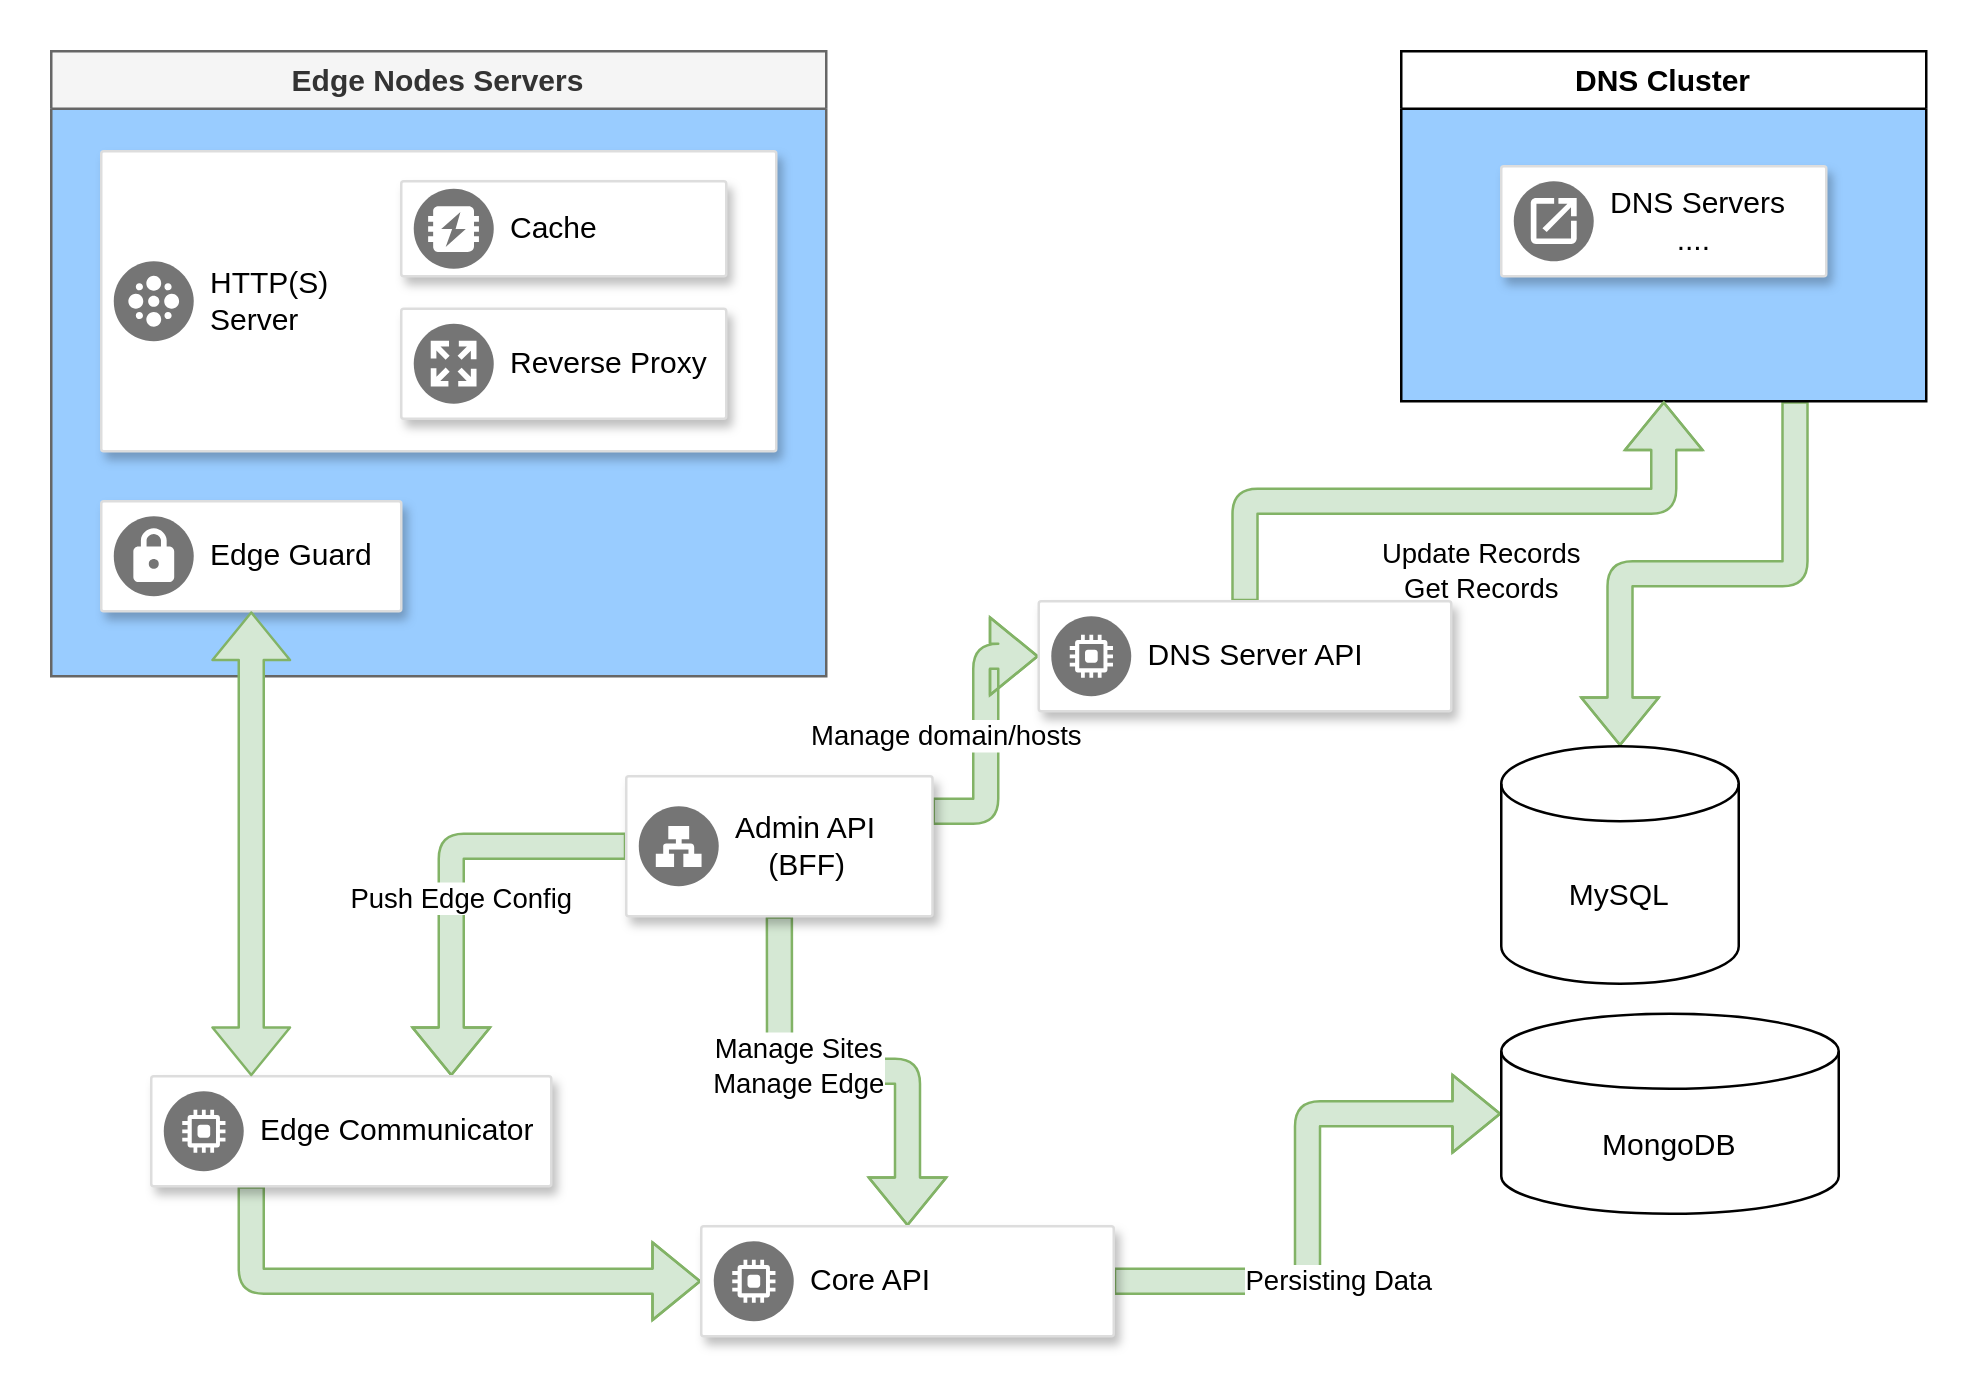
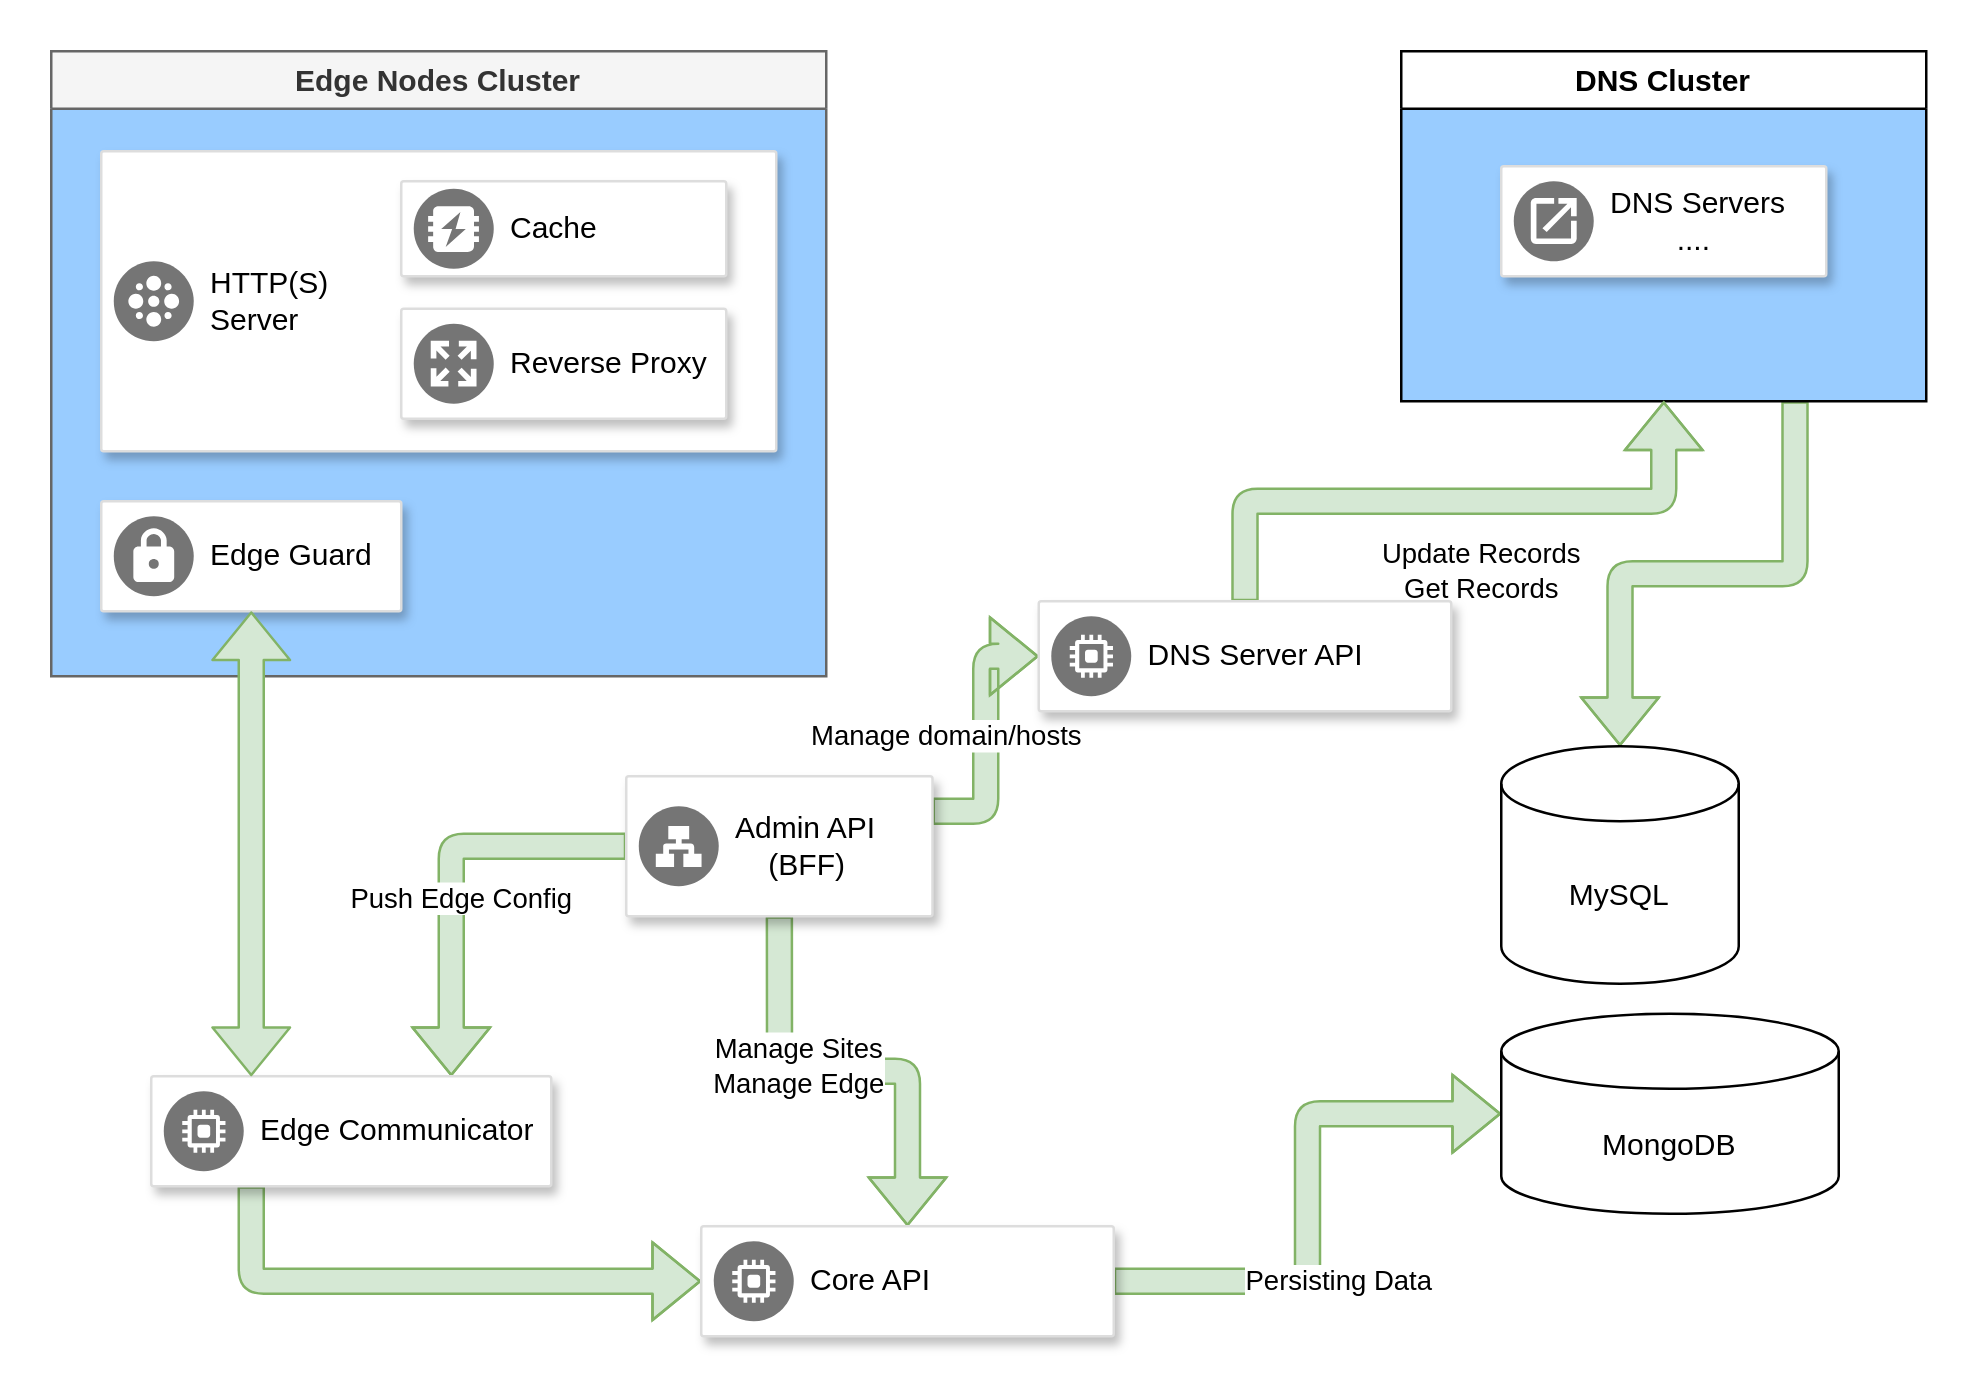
  <mxCell id="0" />
  <mxCell id="1" parent="0" />
- <mxCell id="2" value="Edge Nodes Servers" style="swimlane;fillColor=#f5f5f5;strokeColor=#666666;fontColor=#333333;swimlaneFillColor=#99CCFF;" vertex="1" parent="1"><mxGeometry x="20" y="20" width="310" height="250" as="geometry" /></mxCell>
+ <mxCell id="2" value="Edge Nodes Cluster" style="swimlane;fillColor=#f5f5f5;strokeColor=#666666;fontColor=#333333;swimlaneFillColor=#99CCFF;" vertex="1" parent="1"><mxGeometry x="20" y="20" width="310" height="250" as="geometry" /></mxCell>
  <mxCell id="3" value="" style="strokeColor=#dddddd;shadow=1;strokeWidth=1;rounded=1;absoluteArcSize=1;arcSize=2;" vertex="1" parent="2"><mxGeometry x="20" y="40" width="270" height="120" as="geometry" /></mxCell>
  <mxCell id="4" value="HTTP(S)&lt;br&gt;Server" style="sketch=0;dashed=0;connectable=0;html=1;fillColor=#757575;strokeColor=none;shape=mxgraph.gcp2.cluster;part=1;labelPosition=right;verticalLabelPosition=middle;align=left;verticalAlign=middle;spacingLeft=5;fontSize=12;" vertex="1" parent="3"><mxGeometry y="0.5" width="32" height="32" relative="1" as="geometry"><mxPoint x="5" y="-16" as="offset" /></mxGeometry></mxCell>
  <mxCell id="5" value="" style="strokeColor=#dddddd;shadow=1;strokeWidth=1;rounded=1;absoluteArcSize=1;arcSize=2;" vertex="1" parent="3"><mxGeometry x="120" y="12" width="130" height="38" as="geometry" /></mxCell>
  <mxCell id="6" value="Cache" style="sketch=0;dashed=0;connectable=0;html=1;fillColor=#757575;strokeColor=none;shape=mxgraph.gcp2.memcache;part=1;labelPosition=right;verticalLabelPosition=middle;align=left;verticalAlign=middle;spacingLeft=5;fontSize=12;" vertex="1" parent="5"><mxGeometry y="0.5" width="32" height="32" relative="1" as="geometry"><mxPoint x="5" y="-16" as="offset" /></mxGeometry></mxCell>
  <mxCell id="7" value="" style="strokeColor=#dddddd;shadow=1;strokeWidth=1;rounded=1;absoluteArcSize=1;arcSize=2;" vertex="1" parent="3"><mxGeometry x="120" y="63" width="130" height="44" as="geometry" /></mxCell>
  <mxCell id="8" value="Reverse Proxy" style="sketch=0;dashed=0;connectable=0;html=1;fillColor=#757575;strokeColor=none;shape=mxgraph.gcp2.nat;part=1;labelPosition=right;verticalLabelPosition=middle;align=left;verticalAlign=middle;spacingLeft=5;fontSize=12;" vertex="1" parent="7"><mxGeometry y="0.5" width="32" height="32" relative="1" as="geometry"><mxPoint x="5" y="-16" as="offset" /></mxGeometry></mxCell>
  <mxCell id="9" value="" style="strokeColor=#dddddd;shadow=1;strokeWidth=1;rounded=1;absoluteArcSize=1;arcSize=2;" vertex="1" parent="2"><mxGeometry x="20" y="180" width="120" height="44" as="geometry" /></mxCell>
  <mxCell id="10" value="Edge Guard" style="sketch=0;dashed=0;connectable=0;html=1;fillColor=#757575;strokeColor=none;shape=mxgraph.gcp2.squid_proxy;part=1;labelPosition=right;verticalLabelPosition=middle;align=left;verticalAlign=middle;spacingLeft=5;fontSize=12;" vertex="1" parent="9"><mxGeometry y="0.5" width="32" height="32" relative="1" as="geometry"><mxPoint x="5" y="-16" as="offset" /></mxGeometry></mxCell>
  <mxCell id="11" style="edgeStyle=orthogonalEdgeStyle;shape=flexArrow;html=1;exitX=0.75;exitY=1;exitDx=0;exitDy=0;entryX=0.5;entryY=0;entryDx=0;entryDy=0;entryPerimeter=0;startArrow=none;startFill=0;fillColor=#d5e8d4;strokeColor=#82b366;" edge="1" parent="1" source="12" target="36"><mxGeometry relative="1" as="geometry" /></mxCell>
  <mxCell id="12" value="DNS Cluster" style="swimlane;swimlaneFillColor=#99CCFF;" vertex="1" parent="1"><mxGeometry x="560" y="20" width="210" height="140" as="geometry" /></mxCell>
  <mxCell id="13" value="" style="strokeColor=#dddddd;shadow=1;strokeWidth=1;rounded=1;absoluteArcSize=1;arcSize=2;" vertex="1" parent="12"><mxGeometry x="40" y="46" width="130" height="44" as="geometry" /></mxCell>
  <mxCell id="14" value="DNS Servers&lt;br&gt;&amp;nbsp; &amp;nbsp; &amp;nbsp; &amp;nbsp; ...." style="sketch=0;dashed=0;connectable=0;html=1;fillColor=#757575;strokeColor=none;shape=mxgraph.gcp2.application_system;part=1;labelPosition=right;verticalLabelPosition=middle;align=left;verticalAlign=middle;spacingLeft=5;fontSize=12;" vertex="1" parent="13"><mxGeometry y="0.5" width="32" height="32" relative="1" as="geometry"><mxPoint x="5" y="-16" as="offset" /></mxGeometry></mxCell>
  <mxCell id="15" style="edgeStyle=orthogonalEdgeStyle;shape=flexArrow;html=1;entryX=0;entryY=0.5;entryDx=0;entryDy=0;startArrow=none;startFill=0;exitX=1;exitY=0.25;exitDx=0;exitDy=0;fillColor=#d5e8d4;strokeColor=#82b366;" edge="1" parent="1" source="34" target="23"><mxGeometry relative="1" as="geometry"><mxPoint x="460" y="392" as="sourcePoint" /></mxGeometry></mxCell>
  <mxCell id="16" value="Manage domain/hosts" style="edgeLabel;html=1;align=center;verticalAlign=middle;resizable=0;points=[];" vertex="1" connectable="0" parent="15"><mxGeometry x="0.199" y="-2" relative="1" as="geometry"><mxPoint x="-18" y="11" as="offset" /></mxGeometry></mxCell>
  <mxCell id="17" style="edgeStyle=orthogonalEdgeStyle;shape=flexArrow;html=1;entryX=0.75;entryY=0;entryDx=0;entryDy=0;startArrow=none;startFill=0;exitX=0;exitY=0.5;exitDx=0;exitDy=0;fillColor=#d5e8d4;strokeColor=#82b366;" edge="1" parent="1" source="34" target="26"><mxGeometry relative="1" as="geometry"><mxPoint x="310" y="392" as="sourcePoint" /></mxGeometry></mxCell>
  <mxCell id="18" value="Push Edge Config" style="edgeLabel;html=1;align=center;verticalAlign=middle;resizable=0;points=[];" vertex="1" connectable="0" parent="17"><mxGeometry x="0.113" y="3" relative="1" as="geometry"><mxPoint as="offset" /></mxGeometry></mxCell>
  <mxCell id="19" style="edgeStyle=orthogonalEdgeStyle;shape=flexArrow;html=1;entryX=0.5;entryY=0;entryDx=0;entryDy=0;startArrow=none;startFill=0;exitX=0.5;exitY=1;exitDx=0;exitDy=0;fillColor=#d5e8d4;strokeColor=#82b366;" edge="1" parent="1" source="34" target="30"><mxGeometry relative="1" as="geometry"><mxPoint x="385" y="414" as="sourcePoint" /></mxGeometry></mxCell>
  <mxCell id="20" value="Manage Sites&lt;br&gt;Manage Edge" style="edgeLabel;html=1;align=center;verticalAlign=middle;resizable=0;points=[];" vertex="1" connectable="0" parent="19"><mxGeometry x="-0.212" y="3" relative="1" as="geometry"><mxPoint as="offset" /></mxGeometry></mxCell>
  <mxCell id="21" style="edgeStyle=orthogonalEdgeStyle;shape=flexArrow;html=1;exitX=0.5;exitY=0;exitDx=0;exitDy=0;entryX=0.5;entryY=1;entryDx=0;entryDy=0;startArrow=none;startFill=0;fillColor=#d5e8d4;strokeColor=#82b366;" edge="1" parent="1" source="23" target="12"><mxGeometry relative="1" as="geometry" /></mxCell>
  <mxCell id="22" value="Update Records&lt;br&gt;Get Records" style="edgeLabel;html=1;align=center;verticalAlign=middle;resizable=0;points=[];" vertex="1" connectable="0" parent="21"><mxGeometry x="0.33" y="-1" relative="1" as="geometry"><mxPoint x="-31" y="26" as="offset" /></mxGeometry></mxCell>
  <mxCell id="23" value="" style="strokeColor=#dddddd;shadow=1;strokeWidth=1;rounded=1;absoluteArcSize=1;arcSize=2;" vertex="1" parent="1"><mxGeometry x="415" y="240" width="165" height="44" as="geometry" /></mxCell>
  <mxCell id="24" value="DNS Server API" style="sketch=0;dashed=0;connectable=0;html=1;fillColor=#757575;strokeColor=none;shape=mxgraph.gcp2.dedicated_game_server;part=1;labelPosition=right;verticalLabelPosition=middle;align=left;verticalAlign=middle;spacingLeft=5;fontSize=12;" vertex="1" parent="23"><mxGeometry y="0.5" width="32" height="32" relative="1" as="geometry"><mxPoint x="5" y="-16" as="offset" /></mxGeometry></mxCell>
  <mxCell id="25" style="edgeStyle=orthogonalEdgeStyle;shape=flexArrow;html=1;entryX=0;entryY=0.5;entryDx=0;entryDy=0;startArrow=none;startFill=0;exitX=0.25;exitY=1;exitDx=0;exitDy=0;fillColor=#d5e8d4;strokeColor=#82b366;" edge="1" parent="1" source="26" target="30"><mxGeometry relative="1" as="geometry" /></mxCell>
  <mxCell id="26" value="" style="strokeColor=#dddddd;shadow=1;strokeWidth=1;rounded=1;absoluteArcSize=1;arcSize=2;" vertex="1" parent="1"><mxGeometry x="60" y="430" width="160" height="44" as="geometry" /></mxCell>
  <mxCell id="27" value="Edge Communicator" style="sketch=0;dashed=0;connectable=0;html=1;fillColor=#757575;strokeColor=none;shape=mxgraph.gcp2.dedicated_game_server;part=1;labelPosition=right;verticalLabelPosition=middle;align=left;verticalAlign=middle;spacingLeft=5;fontSize=12;" vertex="1" parent="26"><mxGeometry y="0.5" width="32" height="32" relative="1" as="geometry"><mxPoint x="5" y="-16" as="offset" /></mxGeometry></mxCell>
  <mxCell id="28" style="edgeStyle=orthogonalEdgeStyle;shape=flexArrow;html=1;entryX=0;entryY=0.5;entryDx=0;entryDy=0;entryPerimeter=0;startArrow=none;startFill=0;fillColor=#d5e8d4;strokeColor=#82b366;" edge="1" parent="1" source="30" target="32"><mxGeometry relative="1" as="geometry" /></mxCell>
  <mxCell id="29" value="Persisting Data" style="edgeLabel;html=1;align=center;verticalAlign=middle;resizable=0;points=[];" vertex="1" connectable="0" parent="28"><mxGeometry x="-0.3" y="1" relative="1" as="geometry"><mxPoint x="13" as="offset" /></mxGeometry></mxCell>
  <mxCell id="30" value="" style="strokeColor=#dddddd;shadow=1;strokeWidth=1;rounded=1;absoluteArcSize=1;arcSize=2;" vertex="1" parent="1"><mxGeometry x="280" y="490" width="165" height="44" as="geometry" /></mxCell>
  <mxCell id="31" value="Core API" style="sketch=0;dashed=0;connectable=0;html=1;fillColor=#757575;strokeColor=none;shape=mxgraph.gcp2.dedicated_game_server;part=1;labelPosition=right;verticalLabelPosition=middle;align=left;verticalAlign=middle;spacingLeft=5;fontSize=12;" vertex="1" parent="30"><mxGeometry y="0.5" width="32" height="32" relative="1" as="geometry"><mxPoint x="5" y="-16" as="offset" /></mxGeometry></mxCell>
  <mxCell id="32" value="MongoDB" style="shape=cylinder3;whiteSpace=wrap;html=1;boundedLbl=1;backgroundOutline=1;size=15;" vertex="1" parent="1"><mxGeometry x="600" y="405" width="135" height="80" as="geometry" /></mxCell>
  <mxCell id="33" style="edgeStyle=orthogonalEdgeStyle;html=1;entryX=0.25;entryY=0;entryDx=0;entryDy=0;shape=flexArrow;startArrow=block;fillColor=#d5e8d4;strokeColor=#82b366;" edge="1" parent="1" source="9" target="26"><mxGeometry relative="1" as="geometry" /></mxCell>
  <mxCell id="34" value="" style="strokeColor=#dddddd;shadow=1;strokeWidth=1;rounded=1;absoluteArcSize=1;arcSize=2;" vertex="1" parent="1"><mxGeometry x="250" y="310" width="122.5" height="56" as="geometry" /></mxCell>
  <mxCell id="35" value="Admin API&lt;br&gt;&amp;nbsp; &amp;nbsp; (BFF)" style="sketch=0;dashed=0;connectable=0;html=1;fillColor=#757575;strokeColor=none;shape=mxgraph.gcp2.network_load_balancer;part=1;labelPosition=right;verticalLabelPosition=middle;align=left;verticalAlign=middle;spacingLeft=5;fontSize=12;" vertex="1" parent="34"><mxGeometry y="0.5" width="32" height="32" relative="1" as="geometry"><mxPoint x="5" y="-16" as="offset" /></mxGeometry></mxCell>
  <mxCell id="36" value="MySQL" style="shape=cylinder3;whiteSpace=wrap;html=1;boundedLbl=1;backgroundOutline=1;size=15;" vertex="1" parent="1"><mxGeometry x="600" y="298" width="95" height="95" as="geometry" /></mxCell>
